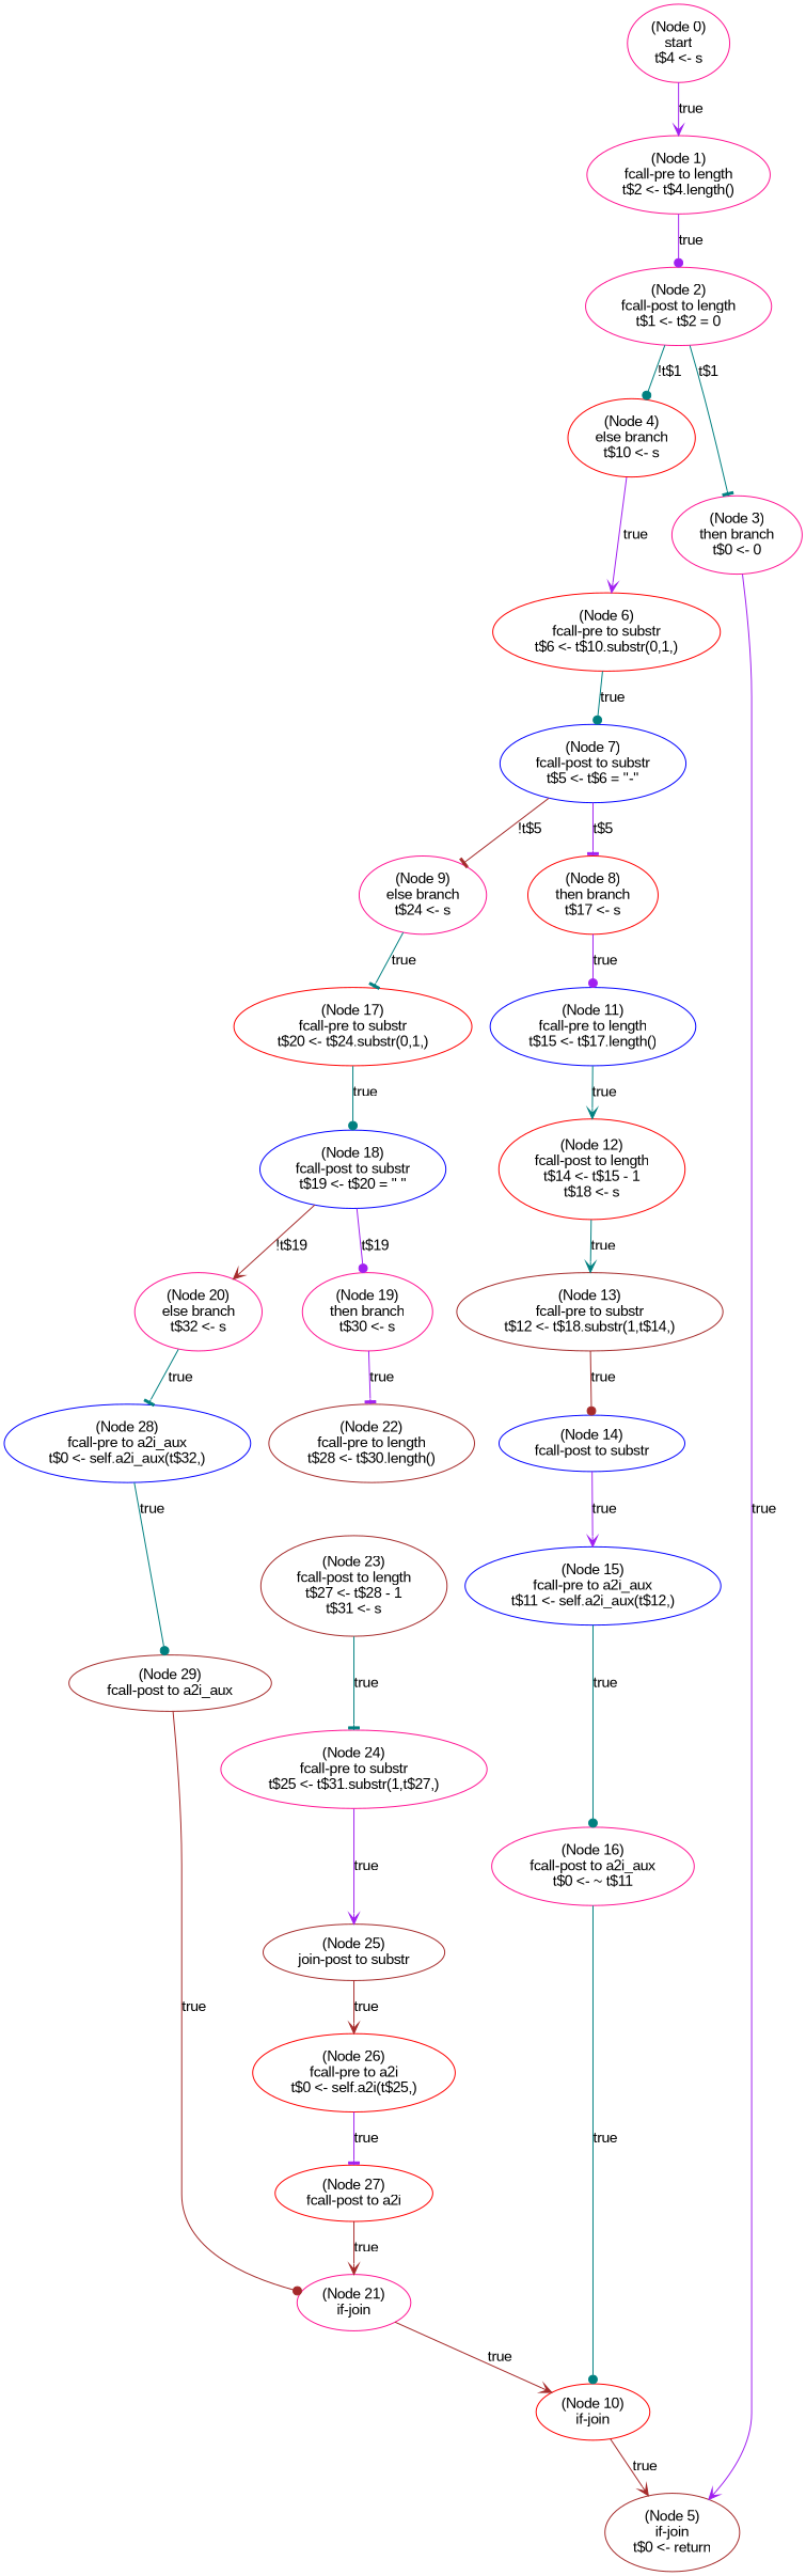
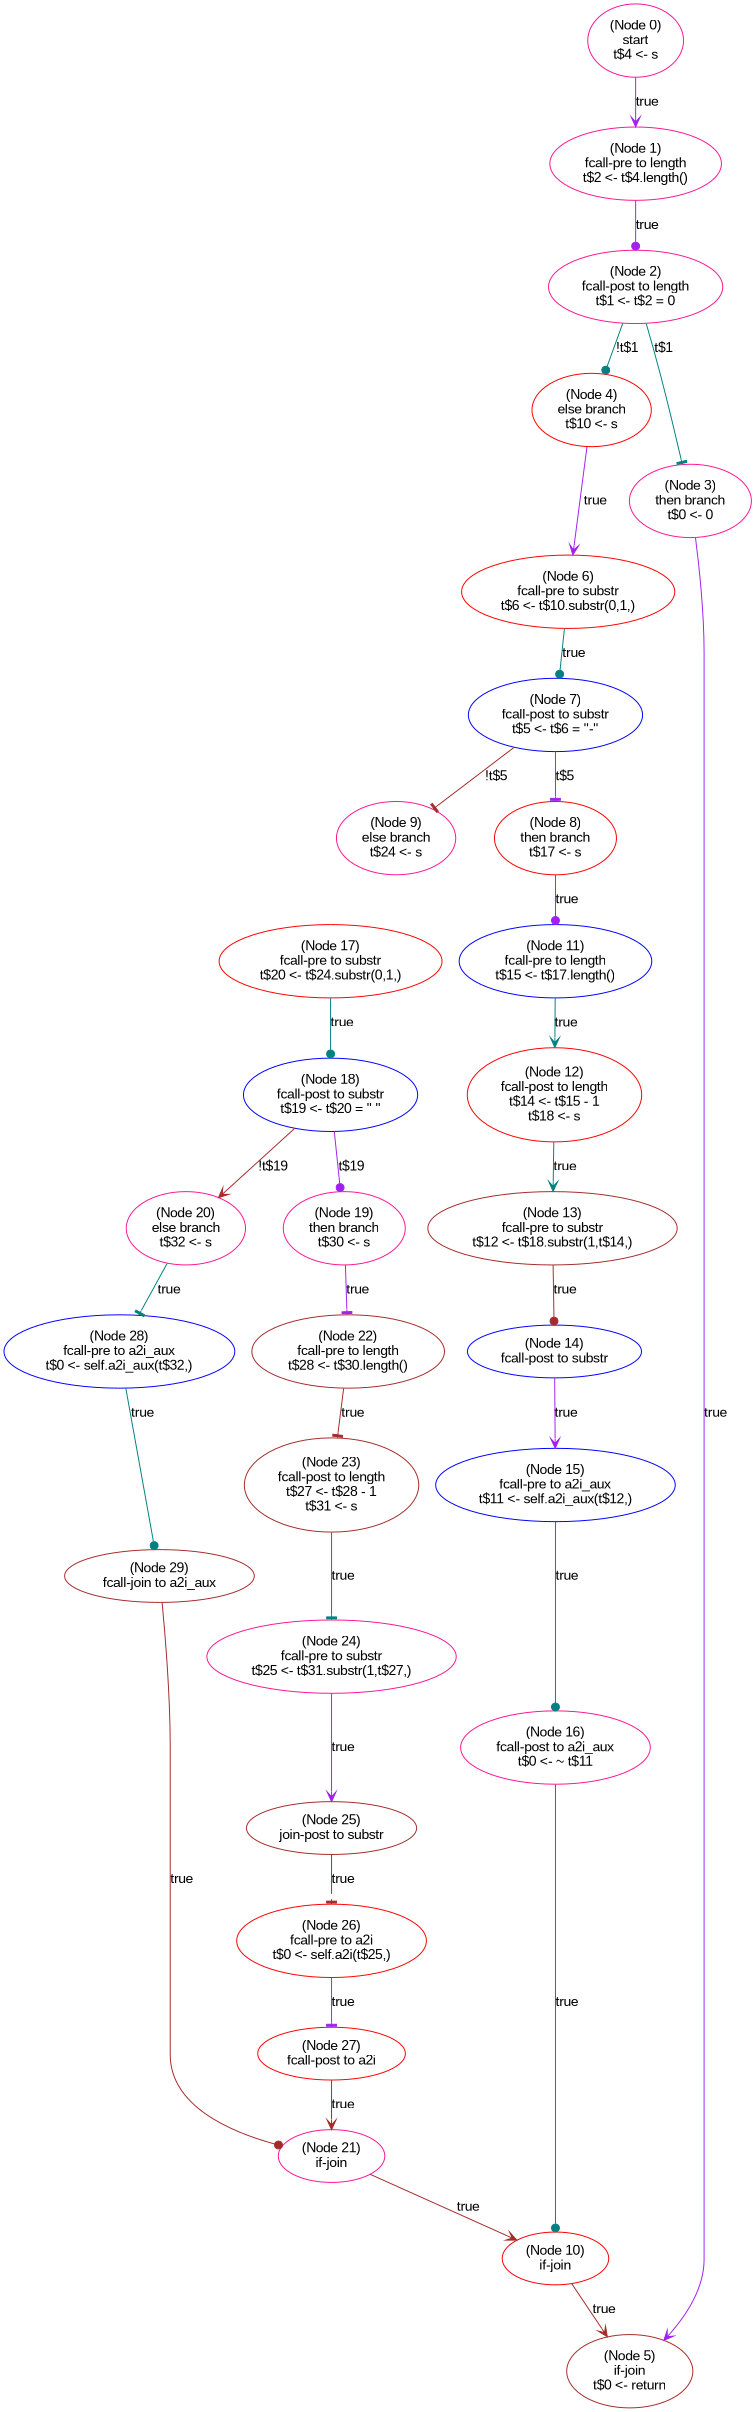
  digraph {
    fontname="Liberation Sans"
    node [color=deeppink fontname="Liberation Sans"]
    edge [arrowhead=vee color=teal fontname="Liberation Sans"]
    n1 [label="(Node 0)\nstart\nt$4 <- s\n"]
    n2 [label="(Node 1)\nfcall-pre to length\nt$2 <- t$4.length()\n"]
    n3 [label="(Node 2)\nfcall-post to length\nt$1 <- t$2 = 0\n"]
    n4 [color=red label="(Node 4)\nelse branch\nt$10 <- s\n"]
    n5 [label="(Node 3)\nthen branch\nt$0 <- 0\n"]
    n6 [color=red label="(Node 6)\nfcall-pre to substr\nt$6 <- t$10.substr(0,1,)\n"]
    n7 [color=brown label="(Node 5)\nif-join\nt$0 <- return\n"]
    n8 [color=blue label="(Node 7)\nfcall-post to substr\nt$5 <- t$6 = \"-\"\n"]
    n9 [label="(Node 9)\nelse branch\nt$24 <- s\n"]
    n10 [color=red label="(Node 8)\nthen branch\nt$17 <- s\n"]
    n11 [color=red label="(Node 17)\nfcall-pre to substr\nt$20 <- t$24.substr(0,1,)\n"]
    n12 [color=blue label="(Node 11)\nfcall-pre to length\nt$15 <- t$17.length()\n"]
    n13 [color=blue label="(Node 18)\nfcall-post to substr\nt$19 <- t$20 = \" \"\n"]
    n14 [color=red label="(Node 12)\nfcall-post to length\nt$14 <- t$15 - 1\nt$18 <- s\n"]
    n15 [color=brown label="(Node 13)\nfcall-pre to substr\nt$12 <- t$18.substr(1,t$14,)\n"]
    n16 [label="(Node 20)\nelse branch\nt$32 <- s\n"]
    n17 [label="(Node 19)\nthen branch\nt$30 <- s\n"]
    n18 [color=red label="(Node 10)\nif-join\n"]
    n19 [color=blue label="(Node 14)\nfcall-post to substr\n"]
    n20 [color=blue label="(Node 15)\nfcall-pre to a2i_aux\nt$11 <- self.a2i_aux(t$12,)\n"]
    n21 [label="(Node 16)\nfcall-post to a2i_aux\nt$0 <- ~ t$11\n"]
    n22 [color=blue label="(Node 28)\nfcall-pre to a2i_aux\nt$0 <- self.a2i_aux(t$32,)\n"]
    n23 [color=brown label="(Node 22)\nfcall-pre to length\nt$28 <- t$30.length()\n"]
-   n24 [color=brown label="(Node 29)\nfcall-post to a2i_aux\n"]
+   n24 [color=brown label="(Node 29)\nfcall-join to a2i_aux\n"]
    n25 [color=brown label="(Node 23)\nfcall-post to length\nt$27 <- t$28 - 1\nt$31 <- s\n"]
    n26 [label="(Node 24)\nfcall-pre to substr\nt$25 <- t$31.substr(1,t$27,)\n"]
    n27 [label="(Node 21)\nif-join\n"]
    n28 [color=brown label="(Node 25)\njoin-post to substr\n"]
    n29 [color=red label="(Node 26)\nfcall-pre to a2i\nt$0 <- self.a2i(t$25,)\n"]
    n30 [color=red label="(Node 27)\nfcall-post to a2i\n"]
    n1 -> n2 [color=purple label=true]
    n2 -> n3 [arrowhead=dot color=purple label=true]
    n3 -> n4 [arrowhead=dot label="!t$1"]
    n3 -> n5 [arrowhead=tee label="t$1"]
    n4 -> n6 [color=purple label=true]
    n5 -> n7 [color=purple label=true]
    n6 -> n8 [arrowhead=dot label=true]
    n8 -> n9 [arrowhead=tee color=brown label="!t$5"]
    n8 -> n10 [arrowhead=tee color=purple label="t$5"]
-   n9 -> n11 [arrowhead=tee label=true]
    n10 -> n12 [arrowhead=dot color=purple label=true]
    n11 -> n13 [arrowhead=dot label=true]
    n12 -> n14 [label=true]
    n13 -> n16 [color=brown label="!t$19"]
    n13 -> n17 [arrowhead=dot color=purple label="t$19"]
    n14 -> n15 [label=true]
    n15 -> n19 [arrowhead=dot color=brown label=true]
    n16 -> n22 [arrowhead=tee label=true]
    n17 -> n23 [arrowhead=tee color=purple label=true]
    n18 -> n7 [color=brown label=true]
    n19 -> n20 [color=purple label=true]
    n20 -> n21 [arrowhead=dot label=true]
    n21 -> n18 [arrowhead=dot label=true]
    n22 -> n24 [arrowhead=dot label=true]
+   n23 -> n25 [arrowhead=tee color=brown label=true]
    n24 -> n27 [arrowhead=dot color=brown label=true]
    n25 -> n26 [arrowhead=tee label=true]
    n26 -> n28 [color=purple label=true]
    n27 -> n18 [color=brown label=true]
-   n28 -> n29 [color=brown label=true]
+   n28 -> n29 [arrowhead=tee color=brown label=true]
    n29 -> n30 [arrowhead=tee color=purple label=true]
    n30 -> n27 [color=brown label=true]
  }
